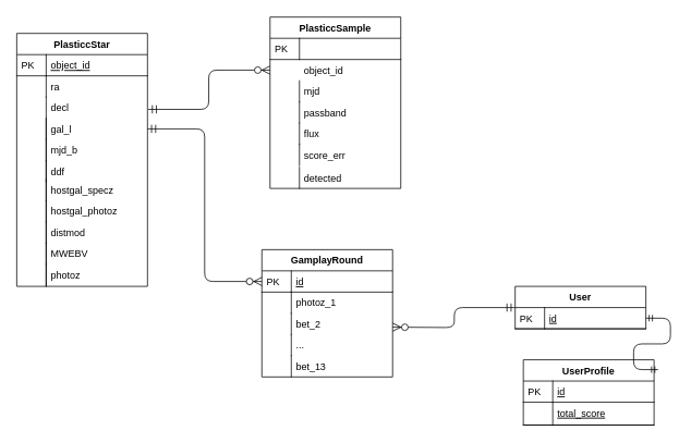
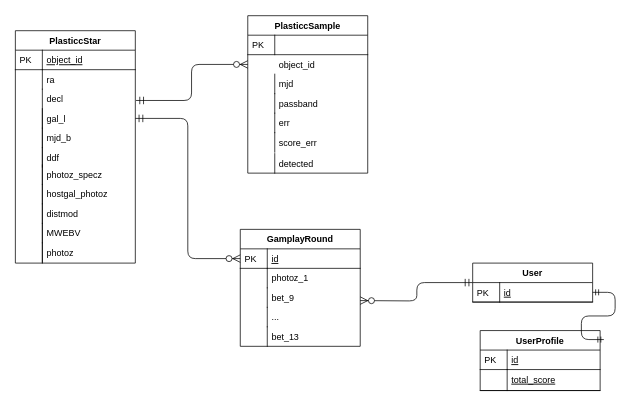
  <mxCell id="0" />
  <mxCell id="1" parent="0" />
  <mxCell id="2" value="PlasticcSample" style="swimlane;fontStyle=1;childLayout=stackLayout;horizontal=1;startSize=26;horizontalStack=0;resizeParent=1;resizeLast=0;collapsible=1;marginBottom=0;rounded=0;shadow=0;strokeWidth=1;" parent="1" vertex="1"><mxGeometry x="330" y="20" width="160" height="210" as="geometry"><mxRectangle x="260" y="80" width="160" height="26" as="alternateBounds" /></mxGeometry></mxCell>
  <mxCell id="3" value="" style="shape=partialRectangle;top=0;left=0;right=0;bottom=1;align=left;verticalAlign=top;fillColor=none;spacingLeft=40;spacingRight=4;overflow=hidden;rotatable=0;points=[[0,0.5],[1,0.5]];portConstraint=eastwest;dropTarget=0;rounded=0;shadow=0;strokeWidth=1;fontStyle=4" parent="2" vertex="1"><mxGeometry y="26" width="160" height="26" as="geometry" /></mxCell>
  <mxCell id="4" value="PK" style="shape=partialRectangle;top=0;left=0;bottom=0;fillColor=none;align=left;verticalAlign=top;spacingLeft=4;spacingRight=4;overflow=hidden;rotatable=0;points=[];portConstraint=eastwest;part=1;" parent="3" vertex="1" connectable="0"><mxGeometry width="36" height="26" as="geometry" /></mxCell>
  <mxCell id="5" value="object_id" style="shape=partialRectangle;top=0;left=0;right=0;bottom=0;align=left;verticalAlign=top;fillColor=none;spacingLeft=40;spacingRight=4;overflow=hidden;rotatable=0;points=[[0,0.5],[1,0.5]];portConstraint=eastwest;dropTarget=0;rounded=0;shadow=0;strokeWidth=1;" parent="2" vertex="1"><mxGeometry y="52" width="160" height="26" as="geometry" /></mxCell>
  <mxCell id="6" value="mjd" style="shape=partialRectangle;top=0;left=0;right=0;bottom=0;align=left;verticalAlign=top;fillColor=none;spacingLeft=40;spacingRight=4;overflow=hidden;rotatable=0;points=[[0,0.5],[1,0.5]];portConstraint=eastwest;dropTarget=0;rounded=0;shadow=0;strokeWidth=1;" parent="2" vertex="1"><mxGeometry y="78" width="160" height="26" as="geometry" /></mxCell>
  <mxCell id="7" value="" style="shape=partialRectangle;top=0;left=0;bottom=0;fillColor=none;align=left;verticalAlign=top;spacingLeft=4;spacingRight=4;overflow=hidden;rotatable=0;points=[];portConstraint=eastwest;part=1;" parent="6" vertex="1" connectable="0"><mxGeometry width="36" height="26" as="geometry" /></mxCell>
  <mxCell id="8" value="" style="edgeStyle=orthogonalEdgeStyle;endArrow=ERzeroToMany;startArrow=ERmandOne;shadow=0;strokeWidth=1;endSize=8;startSize=8;entryX=0;entryY=0.5;entryDx=0;entryDy=0;exitX=1.006;exitY=0.065;exitDx=0;exitDy=0;exitPerimeter=0;" parent="1" source="39" target="5" edge="1"><mxGeometry width="100" height="100" relative="1" as="geometry"><mxPoint x="230" y="50" as="sourcePoint" /><mxPoint x="350" y="220" as="targetPoint" /></mxGeometry></mxCell>
  <mxCell id="9" value="passband" style="shape=partialRectangle;top=0;left=0;right=0;bottom=0;align=left;verticalAlign=top;fillColor=none;spacingLeft=40;spacingRight=4;overflow=hidden;rotatable=0;points=[[0,0.5],[1,0.5]];portConstraint=eastwest;dropTarget=0;rounded=0;shadow=0;strokeWidth=1;" vertex="1" parent="1"><mxGeometry x="330" y="124" width="160" height="26" as="geometry" /></mxCell>
  <mxCell id="10" value="" style="shape=partialRectangle;top=0;left=0;bottom=0;fillColor=none;align=left;verticalAlign=top;spacingLeft=4;spacingRight=4;overflow=hidden;rotatable=0;points=[];portConstraint=eastwest;part=1;" vertex="1" connectable="0" parent="9"><mxGeometry width="36" height="26" as="geometry" /></mxCell>
- <mxCell id="11" value="flux" style="shape=partialRectangle;top=0;left=0;right=0;bottom=0;align=left;verticalAlign=top;fillColor=none;spacingLeft=40;spacingRight=4;overflow=hidden;rotatable=0;points=[[0,0.5],[1,0.5]];portConstraint=eastwest;dropTarget=0;rounded=0;shadow=0;strokeWidth=1;" vertex="1" parent="1"><mxGeometry x="330" y="150" width="160" height="26" as="geometry" /></mxCell>
+ <mxCell id="11" value="err" style="shape=partialRectangle;top=0;left=0;right=0;bottom=0;align=left;verticalAlign=top;fillColor=none;spacingLeft=40;spacingRight=4;overflow=hidden;rotatable=0;points=[[0,0.5],[1,0.5]];portConstraint=eastwest;dropTarget=0;rounded=0;shadow=0;strokeWidth=1;" vertex="1" parent="1"><mxGeometry x="330" y="150" width="160" height="26" as="geometry" /></mxCell>
  <mxCell id="12" value="" style="shape=partialRectangle;top=0;left=0;bottom=0;fillColor=none;align=left;verticalAlign=top;spacingLeft=4;spacingRight=4;overflow=hidden;rotatable=0;points=[];portConstraint=eastwest;part=1;" vertex="1" connectable="0" parent="11"><mxGeometry width="36" height="26" as="geometry" /></mxCell>
  <mxCell id="13" value="score_err" style="shape=partialRectangle;top=0;left=0;right=0;bottom=0;align=left;verticalAlign=top;fillColor=none;spacingLeft=40;spacingRight=4;overflow=hidden;rotatable=0;points=[[0,0.5],[1,0.5]];portConstraint=eastwest;dropTarget=0;rounded=0;shadow=0;strokeWidth=1;" vertex="1" parent="1"><mxGeometry x="330" y="176" width="160" height="26" as="geometry" /></mxCell>
  <mxCell id="14" value="" style="shape=partialRectangle;top=0;left=0;bottom=0;fillColor=none;align=left;verticalAlign=top;spacingLeft=4;spacingRight=4;overflow=hidden;rotatable=0;points=[];portConstraint=eastwest;part=1;" vertex="1" connectable="0" parent="13"><mxGeometry width="36" height="26" as="geometry" /></mxCell>
  <mxCell id="15" value="detected" style="shape=partialRectangle;top=0;left=0;right=0;bottom=0;align=left;verticalAlign=top;fillColor=none;spacingLeft=40;spacingRight=4;overflow=hidden;rotatable=0;points=[[0,0.5],[1,0.5]];portConstraint=eastwest;dropTarget=0;rounded=0;shadow=0;strokeWidth=1;" vertex="1" parent="1"><mxGeometry x="330" y="204" width="160" height="26" as="geometry" /></mxCell>
  <mxCell id="16" value="" style="shape=partialRectangle;top=0;left=0;bottom=0;fillColor=none;align=left;verticalAlign=top;spacingLeft=4;spacingRight=4;overflow=hidden;rotatable=0;points=[];portConstraint=eastwest;part=1;" vertex="1" connectable="0" parent="15"><mxGeometry width="36" height="26" as="geometry" /></mxCell>
  <mxCell id="17" value="User" style="swimlane;fontStyle=1;childLayout=stackLayout;horizontal=1;startSize=26;horizontalStack=0;resizeParent=1;resizeLast=0;collapsible=1;marginBottom=0;rounded=0;shadow=0;strokeWidth=1;" vertex="1" parent="1"><mxGeometry x="630" y="350" width="160" height="52" as="geometry"><mxRectangle x="260" y="80" width="160" height="26" as="alternateBounds" /></mxGeometry></mxCell>
  <mxCell id="18" value="id" style="shape=partialRectangle;top=0;left=0;right=0;bottom=1;align=left;verticalAlign=top;fillColor=none;spacingLeft=40;spacingRight=4;overflow=hidden;rotatable=0;points=[[0,0.5],[1,0.5]];portConstraint=eastwest;dropTarget=0;rounded=0;shadow=0;strokeWidth=1;fontStyle=4" vertex="1" parent="17"><mxGeometry y="26" width="160" height="26" as="geometry" /></mxCell>
  <mxCell id="19" value="PK" style="shape=partialRectangle;top=0;left=0;bottom=0;fillColor=none;align=left;verticalAlign=top;spacingLeft=4;spacingRight=4;overflow=hidden;rotatable=0;points=[];portConstraint=eastwest;part=1;" vertex="1" connectable="0" parent="18"><mxGeometry width="36" height="26" as="geometry" /></mxCell>
  <mxCell id="20" value="GamplayRound" style="swimlane;fontStyle=1;childLayout=stackLayout;horizontal=1;startSize=26;horizontalStack=0;resizeParent=1;resizeLast=0;collapsible=1;marginBottom=0;rounded=0;shadow=0;strokeWidth=1;" vertex="1" parent="1"><mxGeometry x="320" y="305" width="160" height="156" as="geometry"><mxRectangle x="260" y="80" width="160" height="26" as="alternateBounds" /></mxGeometry></mxCell>
  <mxCell id="21" value="" style="edgeStyle=orthogonalEdgeStyle;endArrow=ERzeroToMany;startArrow=ERmandOne;shadow=0;strokeWidth=1;endSize=8;startSize=8;exitX=0;exitY=0.5;exitDx=0;exitDy=0;" edge="1" parent="20" source="17"><mxGeometry width="100" height="100" relative="1" as="geometry"><mxPoint x="440" y="-5" as="sourcePoint" /><mxPoint x="160" y="95" as="targetPoint" /></mxGeometry></mxCell>
  <mxCell id="22" value="id" style="shape=partialRectangle;top=0;left=0;right=0;bottom=1;align=left;verticalAlign=top;fillColor=none;spacingLeft=40;spacingRight=4;overflow=hidden;rotatable=0;points=[[0,0.5],[1,0.5]];portConstraint=eastwest;dropTarget=0;rounded=0;shadow=0;strokeWidth=1;fontStyle=4" vertex="1" parent="20"><mxGeometry y="26" width="160" height="26" as="geometry" /></mxCell>
  <mxCell id="23" value="PK" style="shape=partialRectangle;top=0;left=0;bottom=0;fillColor=none;align=left;verticalAlign=top;spacingLeft=4;spacingRight=4;overflow=hidden;rotatable=0;points=[];portConstraint=eastwest;part=1;" vertex="1" connectable="0" parent="22"><mxGeometry width="36" height="26" as="geometry" /></mxCell>
  <mxCell id="24" value="photoz_1" style="shape=partialRectangle;top=0;left=0;right=0;bottom=0;align=left;verticalAlign=top;fillColor=none;spacingLeft=40;spacingRight=4;overflow=hidden;rotatable=0;points=[[0,0.5],[1,0.5]];portConstraint=eastwest;dropTarget=0;rounded=0;shadow=0;strokeWidth=1;" vertex="1" parent="20"><mxGeometry y="52" width="160" height="26" as="geometry" /></mxCell>
  <mxCell id="25" value="" style="shape=partialRectangle;top=0;left=0;bottom=0;fillColor=none;align=left;verticalAlign=top;spacingLeft=4;spacingRight=4;overflow=hidden;rotatable=0;points=[];portConstraint=eastwest;part=1;" vertex="1" connectable="0" parent="24"><mxGeometry width="36" height="26" as="geometry" /></mxCell>
- <mxCell id="26" value="bet_2" style="shape=partialRectangle;top=0;left=0;right=0;bottom=0;align=left;verticalAlign=top;fillColor=none;spacingLeft=40;spacingRight=4;overflow=hidden;rotatable=0;points=[[0,0.5],[1,0.5]];portConstraint=eastwest;dropTarget=0;rounded=0;shadow=0;strokeWidth=1;" vertex="1" parent="20"><mxGeometry y="78" width="160" height="26" as="geometry" /></mxCell>
+ <mxCell id="26" value="bet_9" style="shape=partialRectangle;top=0;left=0;right=0;bottom=0;align=left;verticalAlign=top;fillColor=none;spacingLeft=40;spacingRight=4;overflow=hidden;rotatable=0;points=[[0,0.5],[1,0.5]];portConstraint=eastwest;dropTarget=0;rounded=0;shadow=0;strokeWidth=1;" vertex="1" parent="20"><mxGeometry y="78" width="160" height="26" as="geometry" /></mxCell>
  <mxCell id="27" value="" style="shape=partialRectangle;top=0;left=0;bottom=0;fillColor=none;align=left;verticalAlign=top;spacingLeft=4;spacingRight=4;overflow=hidden;rotatable=0;points=[];portConstraint=eastwest;part=1;" vertex="1" connectable="0" parent="26"><mxGeometry width="36" height="26" as="geometry" /></mxCell>
  <mxCell id="28" value="..." style="shape=partialRectangle;top=0;left=0;right=0;bottom=0;align=left;verticalAlign=top;fillColor=none;spacingLeft=40;spacingRight=4;overflow=hidden;rotatable=0;points=[[0,0.5],[1,0.5]];portConstraint=eastwest;dropTarget=0;rounded=0;shadow=0;strokeWidth=1;" vertex="1" parent="20"><mxGeometry y="104" width="160" height="26" as="geometry" /></mxCell>
  <mxCell id="29" value="" style="shape=partialRectangle;top=0;left=0;bottom=0;fillColor=none;align=left;verticalAlign=top;spacingLeft=4;spacingRight=4;overflow=hidden;rotatable=0;points=[];portConstraint=eastwest;part=1;" vertex="1" connectable="0" parent="28"><mxGeometry width="36" height="26" as="geometry" /></mxCell>
  <mxCell id="30" value="bet_13" style="shape=partialRectangle;top=0;left=0;right=0;bottom=0;align=left;verticalAlign=top;fillColor=none;spacingLeft=40;spacingRight=4;overflow=hidden;rotatable=0;points=[[0,0.5],[1,0.5]];portConstraint=eastwest;dropTarget=0;rounded=0;shadow=0;strokeWidth=1;" vertex="1" parent="20"><mxGeometry y="130" width="160" height="26" as="geometry" /></mxCell>
  <mxCell id="31" value="" style="shape=partialRectangle;top=0;left=0;bottom=0;fillColor=none;align=left;verticalAlign=top;spacingLeft=4;spacingRight=4;overflow=hidden;rotatable=0;points=[];portConstraint=eastwest;part=1;" vertex="1" connectable="0" parent="30"><mxGeometry width="36" height="26" as="geometry" /></mxCell>
  <mxCell id="32" value="" style="edgeStyle=orthogonalEdgeStyle;endArrow=ERzeroToMany;startArrow=ERmandOne;shadow=0;strokeWidth=1;endSize=8;startSize=8;exitX=1;exitY=0.5;exitDx=0;exitDy=0;entryX=0;entryY=0.5;entryDx=0;entryDy=0;" edge="1" parent="1" source="41" target="22"><mxGeometry width="100" height="100" relative="1" as="geometry"><mxPoint x="270" y="469" as="sourcePoint" /><mxPoint x="520" y="456" as="targetPoint" /></mxGeometry></mxCell>
  <mxCell id="33" value="" style="group" vertex="1" connectable="0" parent="1"><mxGeometry x="20" y="40" width="160" height="310" as="geometry" /></mxCell>
  <mxCell id="34" value="PlasticcStar" style="swimlane;fontStyle=1;childLayout=stackLayout;horizontal=1;startSize=26;horizontalStack=0;resizeParent=1;resizeLast=0;collapsible=1;marginBottom=0;rounded=0;shadow=0;strokeWidth=1;" parent="33" vertex="1"><mxGeometry width="160" height="310" as="geometry"><mxRectangle x="20" y="80" width="160" height="26" as="alternateBounds" /></mxGeometry></mxCell>
  <mxCell id="35" value="object_id" style="shape=partialRectangle;top=0;left=0;right=0;bottom=1;align=left;verticalAlign=top;fillColor=none;spacingLeft=40;spacingRight=4;overflow=hidden;rotatable=0;points=[[0,0.5],[1,0.5]];portConstraint=eastwest;dropTarget=0;rounded=0;shadow=0;strokeWidth=1;fontStyle=4" parent="34" vertex="1"><mxGeometry y="26" width="160" height="26" as="geometry" /></mxCell>
  <mxCell id="36" value="PK" style="shape=partialRectangle;top=0;left=0;bottom=0;fillColor=none;align=left;verticalAlign=top;spacingLeft=4;spacingRight=4;overflow=hidden;rotatable=0;points=[];portConstraint=eastwest;part=1;" parent="35" vertex="1" connectable="0"><mxGeometry width="36" height="26" as="geometry" /></mxCell>
  <mxCell id="37" value="ra" style="shape=partialRectangle;top=0;left=0;right=0;bottom=0;align=left;verticalAlign=top;fillColor=none;spacingLeft=40;spacingRight=4;overflow=hidden;rotatable=0;points=[[0,0.5],[1,0.5]];portConstraint=eastwest;dropTarget=0;rounded=0;shadow=0;strokeWidth=1;" parent="34" vertex="1"><mxGeometry y="52" width="160" height="26" as="geometry" /></mxCell>
  <mxCell id="38" value="" style="shape=partialRectangle;top=0;left=0;bottom=0;fillColor=none;align=left;verticalAlign=top;spacingLeft=4;spacingRight=4;overflow=hidden;rotatable=0;points=[];portConstraint=eastwest;part=1;" parent="37" vertex="1" connectable="0"><mxGeometry width="36" height="26" as="geometry" /></mxCell>
  <mxCell id="39" value="decl" style="shape=partialRectangle;top=0;left=0;right=0;bottom=0;align=left;verticalAlign=top;fillColor=none;spacingLeft=40;spacingRight=4;overflow=hidden;rotatable=0;points=[[0,0.5],[1,0.5]];portConstraint=eastwest;dropTarget=0;rounded=0;shadow=0;strokeWidth=1;" vertex="1" parent="33"><mxGeometry y="78" width="160" height="232" as="geometry" /></mxCell>
  <mxCell id="40" value="" style="shape=partialRectangle;top=0;left=0;bottom=0;fillColor=none;align=left;verticalAlign=top;spacingLeft=4;spacingRight=4;overflow=hidden;rotatable=0;points=[];portConstraint=eastwest;part=1;" vertex="1" connectable="0" parent="39"><mxGeometry width="36" height="232" as="geometry" /></mxCell>
  <mxCell id="41" value="gal_l" style="shape=partialRectangle;top=0;left=0;right=0;bottom=0;align=left;verticalAlign=top;fillColor=none;spacingLeft=40;spacingRight=4;overflow=hidden;rotatable=0;points=[[0,0.5],[1,0.5]];portConstraint=eastwest;dropTarget=0;rounded=0;shadow=0;strokeWidth=1;" vertex="1" parent="33"><mxGeometry y="104" width="160" height="26" as="geometry" /></mxCell>
  <mxCell id="42" value="" style="shape=partialRectangle;top=0;left=0;bottom=0;fillColor=none;align=left;verticalAlign=top;spacingLeft=4;spacingRight=4;overflow=hidden;rotatable=0;points=[];portConstraint=eastwest;part=1;" vertex="1" connectable="0" parent="41"><mxGeometry width="36" height="26" as="geometry" /></mxCell>
  <mxCell id="43" value="mjd_b" style="shape=partialRectangle;top=0;left=0;right=0;bottom=0;align=left;verticalAlign=top;fillColor=none;spacingLeft=40;spacingRight=4;overflow=hidden;rotatable=0;points=[[0,0.5],[1,0.5]];portConstraint=eastwest;dropTarget=0;rounded=0;shadow=0;strokeWidth=1;" vertex="1" parent="33"><mxGeometry y="130" width="160" height="26" as="geometry" /></mxCell>
  <mxCell id="44" value="" style="shape=partialRectangle;top=0;left=0;bottom=0;fillColor=none;align=left;verticalAlign=top;spacingLeft=4;spacingRight=4;overflow=hidden;rotatable=0;points=[];portConstraint=eastwest;part=1;" vertex="1" connectable="0" parent="43"><mxGeometry width="36" height="26" as="geometry" /></mxCell>
  <mxCell id="45" value="ddf" style="shape=partialRectangle;top=0;left=0;right=0;bottom=0;align=left;verticalAlign=top;fillColor=none;spacingLeft=40;spacingRight=4;overflow=hidden;rotatable=0;points=[[0,0.5],[1,0.5]];portConstraint=eastwest;dropTarget=0;rounded=0;shadow=0;strokeWidth=1;" vertex="1" parent="33"><mxGeometry y="156" width="160" height="26" as="geometry" /></mxCell>
  <mxCell id="46" value="" style="shape=partialRectangle;top=0;left=0;bottom=0;fillColor=none;align=left;verticalAlign=top;spacingLeft=4;spacingRight=4;overflow=hidden;rotatable=0;points=[];portConstraint=eastwest;part=1;" vertex="1" connectable="0" parent="45"><mxGeometry width="36" height="26" as="geometry" /></mxCell>
- <mxCell id="47" value="hostgal_specz" style="shape=partialRectangle;top=0;left=0;right=0;bottom=0;align=left;verticalAlign=top;fillColor=none;spacingLeft=40;spacingRight=4;overflow=hidden;rotatable=0;points=[[0,0.5],[1,0.5]];portConstraint=eastwest;dropTarget=0;rounded=0;shadow=0;strokeWidth=1;" vertex="1" parent="33"><mxGeometry y="179" width="160" height="26" as="geometry" /></mxCell>
+ <mxCell id="47" value="photoz_specz" style="shape=partialRectangle;top=0;left=0;right=0;bottom=0;align=left;verticalAlign=top;fillColor=none;spacingLeft=40;spacingRight=4;overflow=hidden;rotatable=0;points=[[0,0.5],[1,0.5]];portConstraint=eastwest;dropTarget=0;rounded=0;shadow=0;strokeWidth=1;" vertex="1" parent="33"><mxGeometry y="179" width="160" height="26" as="geometry" /></mxCell>
  <mxCell id="48" value="" style="shape=partialRectangle;top=0;left=0;bottom=0;fillColor=none;align=left;verticalAlign=top;spacingLeft=4;spacingRight=4;overflow=hidden;rotatable=0;points=[];portConstraint=eastwest;part=1;" vertex="1" connectable="0" parent="47"><mxGeometry width="36" height="26" as="geometry" /></mxCell>
  <mxCell id="49" value="hostgal_photoz" style="shape=partialRectangle;top=0;left=0;right=0;bottom=0;align=left;verticalAlign=top;fillColor=none;spacingLeft=40;spacingRight=4;overflow=hidden;rotatable=0;points=[[0,0.5],[1,0.5]];portConstraint=eastwest;dropTarget=0;rounded=0;shadow=0;strokeWidth=1;" vertex="1" parent="33"><mxGeometry y="205" width="160" height="26" as="geometry" /></mxCell>
  <mxCell id="50" value="" style="shape=partialRectangle;top=0;left=0;bottom=0;fillColor=none;align=left;verticalAlign=top;spacingLeft=4;spacingRight=4;overflow=hidden;rotatable=0;points=[];portConstraint=eastwest;part=1;" vertex="1" connectable="0" parent="49"><mxGeometry width="36" height="26" as="geometry" /></mxCell>
  <mxCell id="51" value="distmod" style="shape=partialRectangle;top=0;left=0;right=0;bottom=0;align=left;verticalAlign=top;fillColor=none;spacingLeft=40;spacingRight=4;overflow=hidden;rotatable=0;points=[[0,0.5],[1,0.5]];portConstraint=eastwest;dropTarget=0;rounded=0;shadow=0;strokeWidth=1;" vertex="1" parent="33"><mxGeometry y="231" width="160" height="26" as="geometry" /></mxCell>
  <mxCell id="52" value="" style="shape=partialRectangle;top=0;left=0;bottom=0;fillColor=none;align=left;verticalAlign=top;spacingLeft=4;spacingRight=4;overflow=hidden;rotatable=0;points=[];portConstraint=eastwest;part=1;" vertex="1" connectable="0" parent="51"><mxGeometry width="36" height="26" as="geometry" /></mxCell>
  <mxCell id="53" value="MWEBV" style="shape=partialRectangle;top=0;left=0;right=0;bottom=0;align=left;verticalAlign=top;fillColor=none;spacingLeft=40;spacingRight=4;overflow=hidden;rotatable=0;points=[[0,0.5],[1,0.5]];portConstraint=eastwest;dropTarget=0;rounded=0;shadow=0;strokeWidth=1;" vertex="1" parent="33"><mxGeometry y="257" width="160" height="26" as="geometry" /></mxCell>
  <mxCell id="54" value="" style="shape=partialRectangle;top=0;left=0;bottom=0;fillColor=none;align=left;verticalAlign=top;spacingLeft=4;spacingRight=4;overflow=hidden;rotatable=0;points=[];portConstraint=eastwest;part=1;" vertex="1" connectable="0" parent="53"><mxGeometry width="36" height="26" as="geometry" /></mxCell>
  <mxCell id="55" value="photoz" style="shape=partialRectangle;top=0;left=0;right=0;bottom=0;align=left;verticalAlign=top;fillColor=none;spacingLeft=40;spacingRight=4;overflow=hidden;rotatable=0;points=[[0,0.5],[1,0.5]];portConstraint=eastwest;dropTarget=0;rounded=0;shadow=0;strokeWidth=1;" vertex="1" parent="33"><mxGeometry y="283" width="160" height="26" as="geometry" /></mxCell>
  <mxCell id="56" value="" style="shape=partialRectangle;top=0;left=0;bottom=0;fillColor=none;align=left;verticalAlign=top;spacingLeft=4;spacingRight=4;overflow=hidden;rotatable=0;points=[];portConstraint=eastwest;part=1;" vertex="1" connectable="0" parent="55"><mxGeometry width="36" height="26" as="geometry" /></mxCell>
  <mxCell id="57" value="UserProfile" style="swimlane;fontStyle=1;childLayout=stackLayout;horizontal=1;startSize=26;horizontalStack=0;resizeParent=1;resizeLast=0;collapsible=1;marginBottom=0;rounded=0;shadow=0;strokeWidth=1;" vertex="1" parent="1"><mxGeometry x="640" y="440" width="160" height="80" as="geometry"><mxRectangle x="260" y="80" width="160" height="26" as="alternateBounds" /></mxGeometry></mxCell>
  <mxCell id="58" value="id" style="shape=partialRectangle;top=0;left=0;right=0;bottom=1;align=left;verticalAlign=top;fillColor=none;spacingLeft=40;spacingRight=4;overflow=hidden;rotatable=0;points=[[0,0.5],[1,0.5]];portConstraint=eastwest;dropTarget=0;rounded=0;shadow=0;strokeWidth=1;fontStyle=4" vertex="1" parent="57"><mxGeometry y="26" width="160" height="26" as="geometry" /></mxCell>
  <mxCell id="59" value="PK" style="shape=partialRectangle;top=0;left=0;bottom=0;fillColor=none;align=left;verticalAlign=top;spacingLeft=4;spacingRight=4;overflow=hidden;rotatable=0;points=[];portConstraint=eastwest;part=1;" vertex="1" connectable="0" parent="58"><mxGeometry width="36" height="26" as="geometry" /></mxCell>
  <mxCell id="60" value="total_score" style="shape=partialRectangle;top=0;left=0;right=0;bottom=1;align=left;verticalAlign=top;fillColor=none;spacingLeft=40;spacingRight=4;overflow=hidden;rotatable=0;points=[[0,0.5],[1,0.5]];portConstraint=eastwest;dropTarget=0;rounded=0;shadow=0;strokeWidth=1;fontStyle=4" vertex="1" parent="1"><mxGeometry x="640" y="492" width="160" height="28" as="geometry" /></mxCell>
  <mxCell id="61" value="" style="shape=partialRectangle;top=0;left=0;bottom=0;fillColor=none;align=left;verticalAlign=top;spacingLeft=4;spacingRight=4;overflow=hidden;rotatable=0;points=[];portConstraint=eastwest;part=1;" vertex="1" connectable="0" parent="60"><mxGeometry width="36" height="28" as="geometry" /></mxCell>
  <mxCell id="62" value="" style="edgeStyle=entityRelationEdgeStyle;fontSize=12;html=1;endArrow=ERmandOne;startArrow=ERmandOne;exitX=1.031;exitY=0.15;exitDx=0;exitDy=0;exitPerimeter=0;" edge="1" parent="1" source="57" target="18"><mxGeometry width="100" height="100" relative="1" as="geometry"><mxPoint x="500" y="570" as="sourcePoint" /><mxPoint x="800" y="363" as="targetPoint" /></mxGeometry></mxCell>
